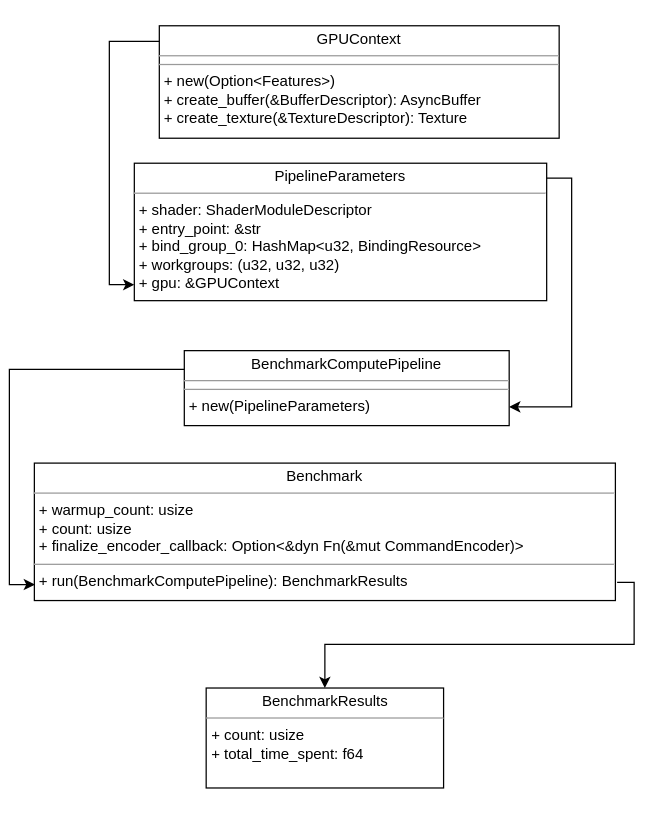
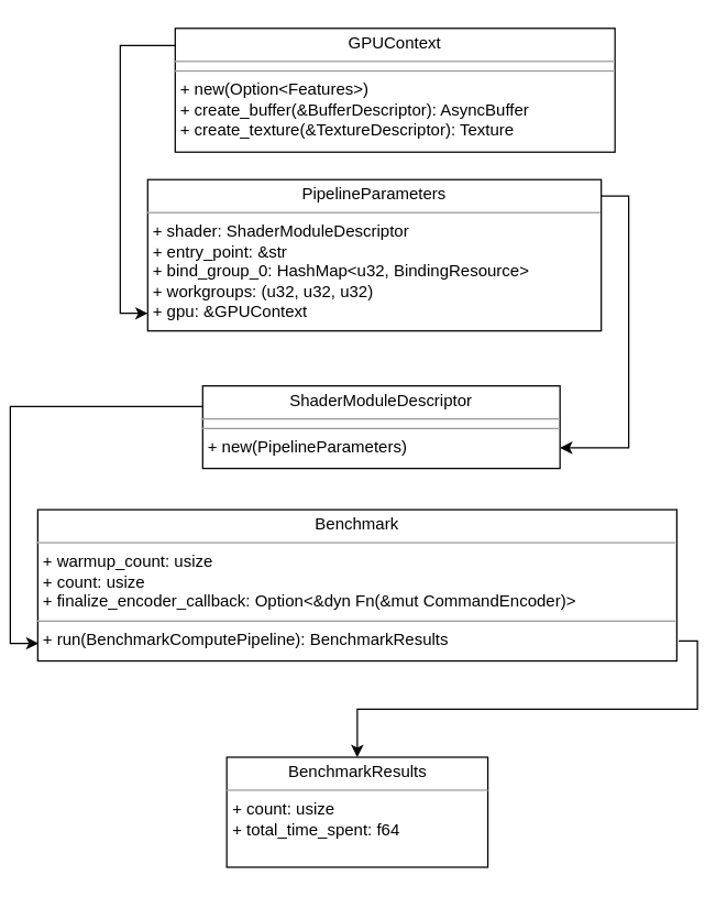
  <mxCell id="0" />
  <mxCell id="1" parent="0" />
  <mxCell id="2" style="edgeStyle=orthogonalEdgeStyle;rounded=0;orthogonalLoop=1;jettySize=auto;html=1;exitX=1.003;exitY=0.868;exitDx=0;exitDy=0;entryX=0.5;entryY=0;entryDx=0;entryDy=0;exitPerimeter=0;" edge="1" parent="1" source="3" target="6"><mxGeometry relative="1" as="geometry"><Array as="points"><mxPoint x="500" y="466" /><mxPoint x="500" y="515" /><mxPoint x="253" y="515" /></Array></mxGeometry></mxCell>
  <mxCell id="3" value="&lt;p style=&quot;margin:0px;margin-top:4px;text-align:center;&quot;&gt;Benchmark&lt;br&gt;&lt;/p&gt;&lt;hr size=&quot;1&quot;&gt;&lt;p style=&quot;margin:0px;margin-left:4px;&quot;&gt;+ warmup_count: usize&lt;br&gt;+ count: usize&lt;/p&gt;&lt;p style=&quot;margin:0px;margin-left:4px;&quot;&gt;+ finalize_encoder_callback: Option&amp;lt;&amp;amp;dyn Fn(&amp;amp;mut CommandEncoder)&amp;gt;&lt;/p&gt;&lt;hr size=&quot;1&quot;&gt;&lt;p style=&quot;margin:0px;margin-left:4px;&quot;&gt;+ run(BenchmarkComputePipeline): BenchmarkResults&lt;br&gt;&lt;/p&gt;" style="verticalAlign=top;align=left;overflow=fill;fontSize=12;fontFamily=Helvetica;html=1;rounded=0;shadow=0;comic=0;labelBackgroundColor=none;strokeWidth=1" vertex="1" parent="1"><mxGeometry x="20" y="370" width="465" height="110" as="geometry" /></mxCell>
- <mxCell id="4" value="&lt;p style=&quot;margin:0px;margin-top:4px;text-align:center;&quot;&gt;BenchmarkComputePipeline&lt;br&gt;&lt;/p&gt;&lt;hr size=&quot;1&quot;&gt;&lt;hr size=&quot;1&quot;&gt;&lt;p style=&quot;margin:0px;margin-left:4px;&quot;&gt;+ new(PipelineParameters)&lt;br&gt;&lt;/p&gt;" style="verticalAlign=top;align=left;overflow=fill;fontSize=12;fontFamily=Helvetica;html=1;rounded=0;shadow=0;comic=0;labelBackgroundColor=none;strokeWidth=1" vertex="1" parent="1"><mxGeometry x="140" y="280" width="260" height="60" as="geometry" /></mxCell>
+ <mxCell id="4" value="&lt;p style=&quot;margin:0px;margin-top:4px;text-align:center;&quot;&gt;ShaderModuleDescriptor&lt;br&gt;&lt;/p&gt;&lt;hr size=&quot;1&quot;&gt;&lt;hr size=&quot;1&quot;&gt;&lt;p style=&quot;margin:0px;margin-left:4px;&quot;&gt;+ new(PipelineParameters)&lt;br&gt;&lt;/p&gt;" style="verticalAlign=top;align=left;overflow=fill;fontSize=12;fontFamily=Helvetica;html=1;rounded=0;shadow=0;comic=0;labelBackgroundColor=none;strokeWidth=1" vertex="1" parent="1"><mxGeometry x="140" y="280" width="260" height="60" as="geometry" /></mxCell>
  <mxCell id="5" value="&lt;p style=&quot;margin:0px;margin-top:4px;text-align:center;&quot;&gt;GPUContext&lt;br&gt;&lt;/p&gt;&lt;hr size=&quot;1&quot;&gt;&lt;hr size=&quot;1&quot;&gt;&lt;p style=&quot;margin:0px;margin-left:4px;&quot;&gt;+ new(Option&amp;lt;Features&amp;gt;)&lt;br&gt;+&amp;nbsp;create_buffer(&amp;amp;BufferDescriptor): AsyncBuffer&lt;/p&gt;&lt;p style=&quot;margin:0px;margin-left:4px;&quot;&gt;+&amp;nbsp;create_texture(&amp;amp;TextureDescriptor): Texture&lt;/p&gt;" style="verticalAlign=top;align=left;overflow=fill;fontSize=12;fontFamily=Helvetica;html=1;rounded=0;shadow=0;comic=0;labelBackgroundColor=none;strokeWidth=1" vertex="1" parent="1"><mxGeometry x="120" y="20" width="320" height="90" as="geometry" /></mxCell>
  <mxCell id="6" value="&lt;p style=&quot;margin:0px;margin-top:4px;text-align:center;&quot;&gt;BenchmarkResults&lt;br&gt;&lt;/p&gt;&lt;hr size=&quot;1&quot;&gt;&lt;p style=&quot;margin:0px;margin-left:4px;&quot;&gt;+ count: usize&lt;br&gt;+ total_time_spent: f64&lt;/p&gt;" style="verticalAlign=top;align=left;overflow=fill;fontSize=12;fontFamily=Helvetica;html=1;rounded=0;shadow=0;comic=0;labelBackgroundColor=none;strokeWidth=1" vertex="1" parent="1"><mxGeometry x="157.5" y="550" width="190" height="80" as="geometry" /></mxCell>
  <mxCell id="7" style="edgeStyle=orthogonalEdgeStyle;rounded=0;orthogonalLoop=1;jettySize=auto;html=1;exitX=0.998;exitY=0.108;exitDx=0;exitDy=0;entryX=1;entryY=0.75;entryDx=0;entryDy=0;exitPerimeter=0;" edge="1" parent="1" source="8" target="4"><mxGeometry relative="1" as="geometry" /></mxCell>
  <mxCell id="8" value="&lt;p style=&quot;margin:0px;margin-top:4px;text-align:center;&quot;&gt;PipelineParameters&lt;br&gt;&lt;/p&gt;&lt;hr size=&quot;1&quot;&gt;&lt;p style=&quot;margin:0px;margin-left:4px;&quot;&gt;+ shader: ShaderModuleDescriptor&lt;br&gt;+ entry_point: &amp;amp;str&lt;/p&gt;&lt;p style=&quot;margin:0px;margin-left:4px;&quot;&gt;+ bind_group_0: HashMap&amp;lt;u32, BindingResource&amp;gt;&lt;/p&gt;&lt;p style=&quot;margin:0px;margin-left:4px;&quot;&gt;+ workgroups: (u32, u32, u32)&lt;/p&gt;&lt;p style=&quot;margin:0px;margin-left:4px;&quot;&gt;+ gpu: &amp;amp;GPUContext&lt;/p&gt;&lt;p style=&quot;margin:0px;margin-left:4px;&quot;&gt;&lt;/p&gt;" style="verticalAlign=top;align=left;overflow=fill;fontSize=12;fontFamily=Helvetica;html=1;rounded=0;shadow=0;comic=0;labelBackgroundColor=none;strokeWidth=1;strokeColor=default;" vertex="1" parent="1"><mxGeometry x="100" y="130" width="330" height="110" as="geometry" /></mxCell>
  <mxCell id="9" style="edgeStyle=orthogonalEdgeStyle;rounded=0;orthogonalLoop=1;jettySize=auto;html=1;exitX=0;exitY=0.139;exitDx=0;exitDy=0;entryX=0;entryY=0.884;entryDx=0;entryDy=0;entryPerimeter=0;exitPerimeter=0;" edge="1" parent="1" source="5" target="8"><mxGeometry relative="1" as="geometry" /></mxCell>
  <mxCell id="10" style="edgeStyle=orthogonalEdgeStyle;rounded=0;orthogonalLoop=1;jettySize=auto;html=1;exitX=0;exitY=0.25;exitDx=0;exitDy=0;entryX=0.001;entryY=0.884;entryDx=0;entryDy=0;entryPerimeter=0;" edge="1" parent="1" source="4" target="3"><mxGeometry relative="1" as="geometry"><mxPoint x="-50" y="480" as="targetPoint" /></mxGeometry></mxCell>
